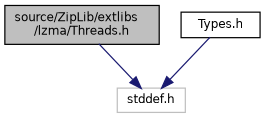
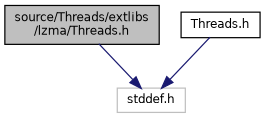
  digraph {
    node [color=black fillcolor=white fontname=Helvetica fontsize=10 shape=record style=filled]
    edge [color=midnightblue fontname=Helvetica fontsize=10 labelfontname=Helvetica labelfontsize=10 style=solid]
-   n1 [fillcolor=grey75 fontcolor=black height=0.2 label="source/ZipLib/extlibs\l/lzma/Threads.h" width=0.4]
+   n1 [fillcolor=grey75 fontcolor=black height=0.2 label="source/Threads/extlibs\l/lzma/Threads.h" width=0.4]
    n2 [color=grey75 height=0.2 label="stddef.h" width=0.4]
-   n3 [height=0.2 label="Types.h" width=0.4]
+   n3 [height=0.2 label="Threads.h" width=0.4]
    n1 -> n2
    n3 -> n2
  }
